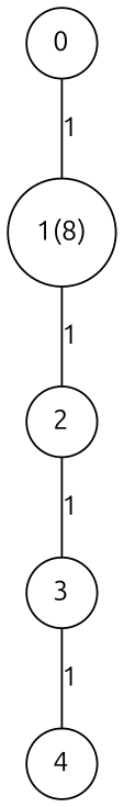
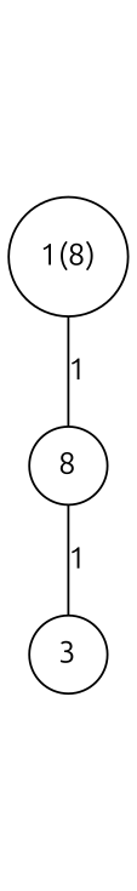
  graph {
    fontname=Ubuntu
    node [fontname=Ubuntu shape=circle]
    edge [fontname=Ubuntu]
-   n1 [label=0]
    n2 [label="1(8)"]
-   n3 [label=2]
-   n4 [label=4]
+   n3 [label=8]
    n5 [label=3]
-   n1 -- n2 [label=1]
    n2 -- n3 [label=1]
    n3 -- n5 [label=1]
-   n5 -- n4 [label=1]
  }
